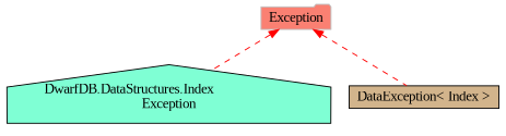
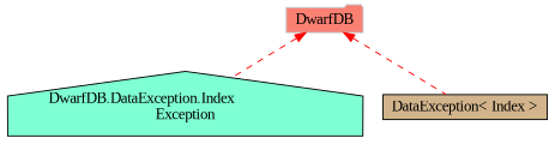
  digraph {
    fontname="Liberation Serif"
    node [color=black fontname="Liberation Serif" fontsize=14 style=filled]
    edge [color=red dir=back fontname="Liberation Serif" fontsize=14 labelfontname=Helvetica labelfontsize=14 style=dashed]
-   n1 [fillcolor=aquamarine fontcolor=black height=0.2 label="DwarfDB.DataStructures.Index\lException" shape=house width=0.4]
+   n1 [fillcolor=aquamarine fontcolor=black height=0.2 label="DwarfDB.DataException.Index\lException" shape=house width=0.4]
    n2 [fillcolor=tan height=0.2 label="DataException\< Index \>" shape=box width=0.4]
-   n3 [color=grey75 fillcolor=salmon height=0.2 label=Exception shape=folder width=0.4]
+   n3 [color=grey75 fillcolor=salmon height=0.2 label=DwarfDB shape=folder width=0.4]
    n3 -> n1
    n3 -> n2
  }
